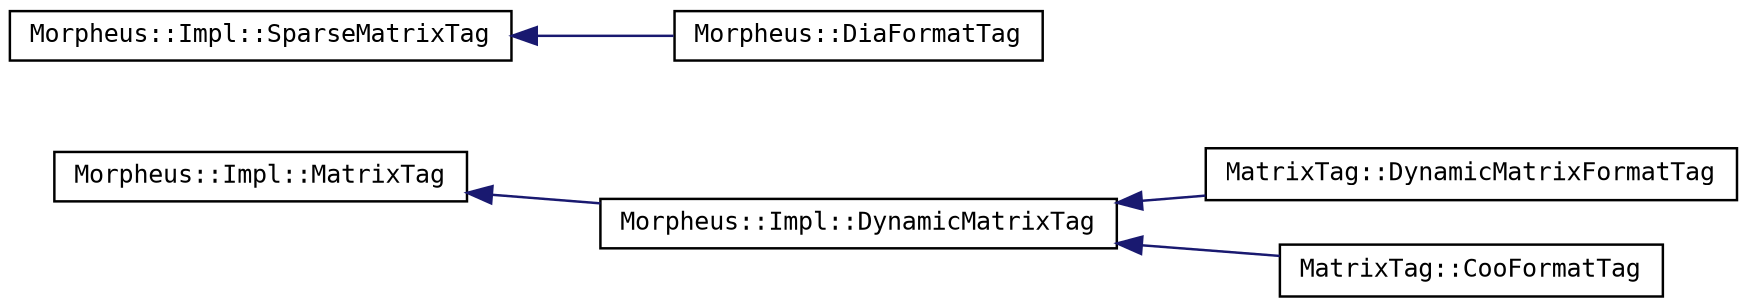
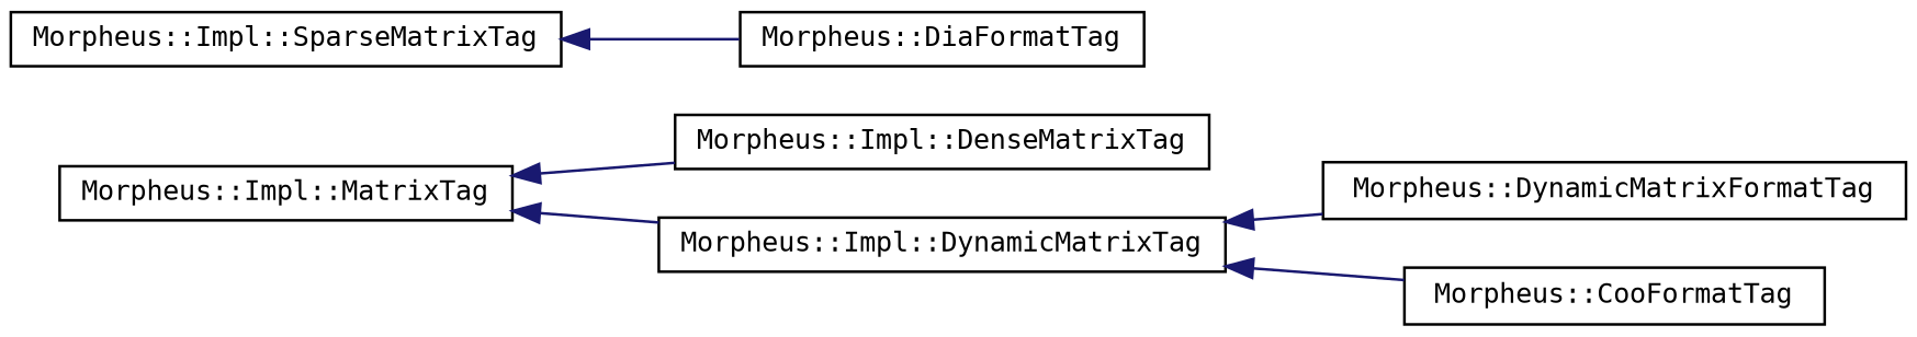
  digraph {
    fontname="DejaVu Sans Mono"
    rankdir=LR
    node [color=black fillcolor=white fontname="DejaVu Sans Mono" fontsize=10 shape=record style=filled]
    edge [color=midnightblue dir=back fontname="DejaVu Sans Mono" fontsize=10 labelfontname=Helvetica labelfontsize=10 style=solid]
    n1 [height=0.2 label="Morpheus::Impl::MatrixTag" width=0.4]
+   n2 [height=0.2 label="Morpheus::Impl::DenseMatrixTag" width=0.4]
    n3 [height=0.2 label="Morpheus::Impl::DynamicMatrixTag" width=0.4]
-   n4 [height=0.2 label="MatrixTag::DynamicMatrixFormatTag" width=0.4]
-   n5 [height=0.2 label="MatrixTag::CooFormatTag" width=0.4]
+   n4 [height=0.2 label="Morpheus::DynamicMatrixFormatTag" width=0.4]
+   n5 [height=0.2 label="Morpheus::CooFormatTag" width=0.4]
    n6 [height=0.2 label="Morpheus::Impl::SparseMatrixTag" width=0.4]
    n7 [height=0.2 label="Morpheus::DiaFormatTag" width=0.4]
+   n1 -> n2
    n1 -> n3
    n3 -> n4
    n3 -> n5
    n6 -> n7
  }
